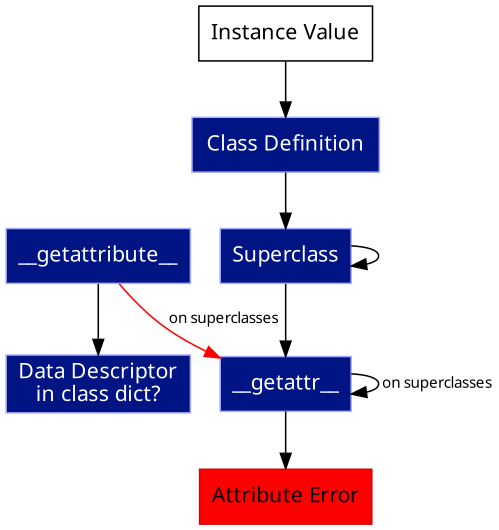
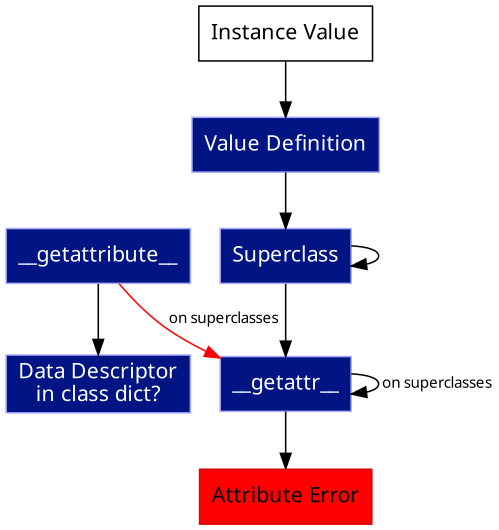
  digraph {
    node [color="#aaaaff" fillcolor="#001484" fontcolor=white fontname="Helvetica Neue" shape=box style=filled]
    edge [fontname="Helvetica Neue" fontsize=10]
    n1 [label="Data Descriptor\nin class dict?"]
    n2 [label="Instance Value" color="" fillcolor="" fontcolor="" style=""]
-   n3 [label="Class Definition"]
+   n3 [label="Value Definition"]
    n4 [label=__getattr__]
    n5 [color="#dd000" fillcolor=red label="Attribute Error" fontcolor=""]
    n6 [label=__getattribute__]
    n7 [label=Superclass]
    n2 -> n3
    n3 -> n7
    n4 -> n4 [label=" on superclasses"]
    n4 -> n5
    n6 -> n1
    n6 -> n4 [color=red label=" on superclasses" weight=0.9]
    n7 -> n4
    n7 -> n7
  }
